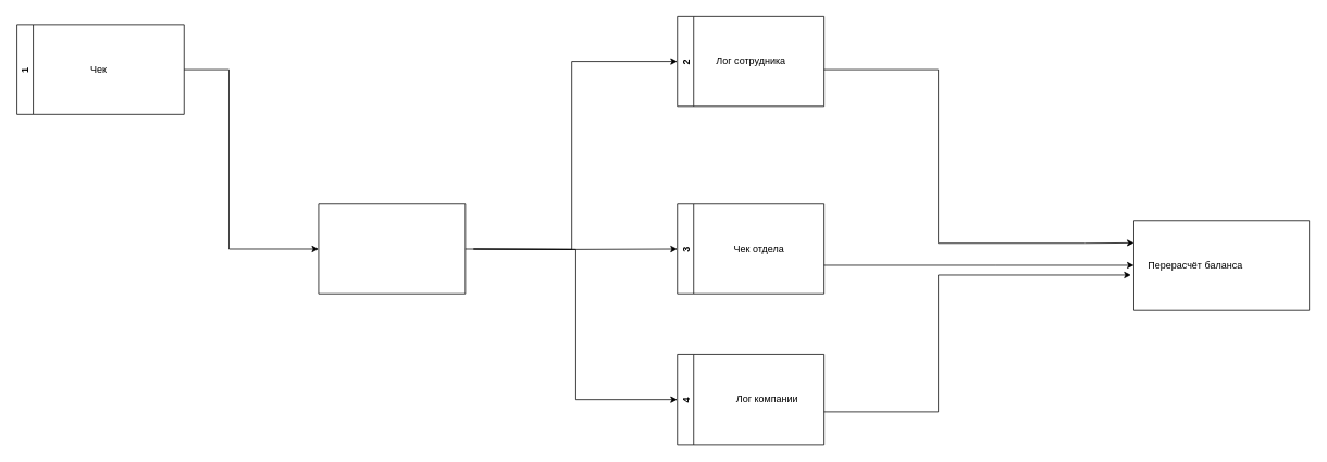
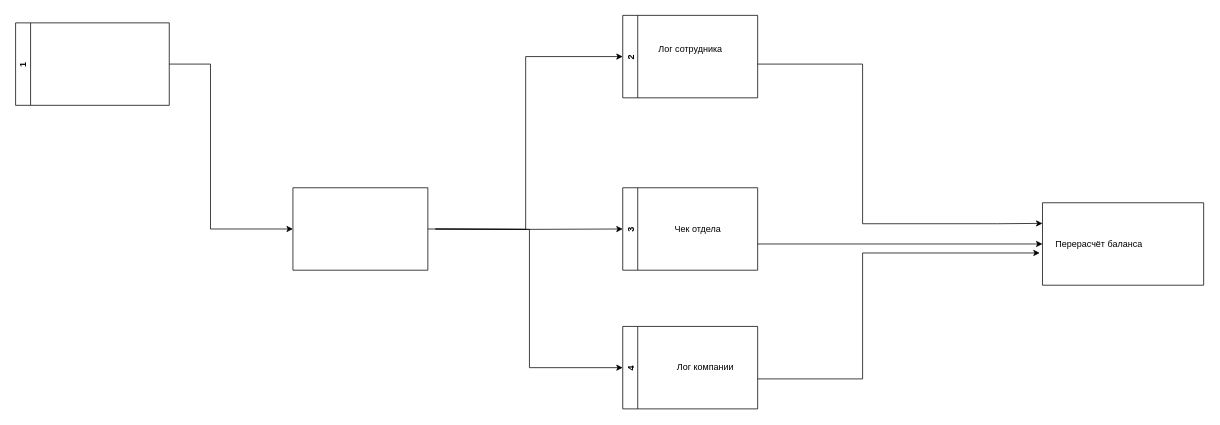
  <mxCell id="0" />
  <mxCell id="1" parent="0" />
  <mxCell id="2" style="edgeStyle=orthogonalEdgeStyle;rounded=0;orthogonalLoop=1;jettySize=auto;html=1;entryX=0;entryY=0.5;entryDx=0;entryDy=0;" edge="1" parent="1" source="3" target="5"><mxGeometry relative="1" as="geometry"><mxPoint x="260" y="360" as="targetPoint" /><Array as="points"><mxPoint x="280" y="85" /><mxPoint x="280" y="305" /></Array></mxGeometry></mxCell>
  <mxCell id="3" value="1" style="swimlane;horizontal=0;startSize=20;" vertex="1" parent="1"><mxGeometry x="20" y="30" width="205" height="110" as="geometry" /></mxCell>
- <mxCell id="4" value="Чек" style="text;html=1;align=center;verticalAlign=middle;resizable=0;points=[];autosize=1;strokeColor=none;fillColor=none;" vertex="1" parent="3"><mxGeometry x="80" y="45" width="40" height="20" as="geometry" /></mxCell>
  <mxCell id="5" value="" style="swimlane;horizontal=0;startSize=0;" vertex="1" parent="1"><mxGeometry x="390" y="250" width="180" height="110" as="geometry"><mxRectangle x="340" y="180" width="30" height="30" as="alternateBounds" /></mxGeometry></mxCell>
  <mxCell id="6" style="edgeStyle=orthogonalEdgeStyle;rounded=0;orthogonalLoop=1;jettySize=auto;html=1;entryX=0;entryY=0.25;entryDx=0;entryDy=0;" edge="1" parent="1" source="7" target="15"><mxGeometry relative="1" as="geometry"><mxPoint x="1300" y="300" as="targetPoint" /><Array as="points"><mxPoint x="1150" y="85" /><mxPoint x="1150" y="298" /><mxPoint x="1330" y="298" /></Array></mxGeometry></mxCell>
  <mxCell id="7" value="2" style="swimlane;horizontal=0;startSize=20;" vertex="1" parent="1"><mxGeometry x="830" y="20" width="180" height="110" as="geometry" /></mxCell>
- <mxCell id="8" value="Лог сотрудника" style="text;html=1;align=center;verticalAlign=middle;resizable=0;points=[];autosize=1;strokeColor=none;fillColor=none;" vertex="1" parent="7"><mxGeometry x="40" y="45" width="100" height="20" as="geometry" /></mxCell>
+ <mxCell id="8" value="Лог сотрудника" style="text;html=1;align=center;verticalAlign=middle;resizable=0;points=[];autosize=1;strokeColor=none;fillColor=none;" vertex="1" parent="7"><mxGeometry x="40" y="35" width="100" height="20" as="geometry" /></mxCell>
  <mxCell id="9" style="edgeStyle=orthogonalEdgeStyle;rounded=0;orthogonalLoop=1;jettySize=auto;html=1;" edge="1" parent="1" source="10" target="15"><mxGeometry relative="1" as="geometry"><Array as="points"><mxPoint x="1220" y="325" /><mxPoint x="1220" y="325" /></Array></mxGeometry></mxCell>
  <mxCell id="10" value="3" style="swimlane;horizontal=0;startSize=20;" vertex="1" parent="1"><mxGeometry x="830" y="250" width="180" height="110" as="geometry" /></mxCell>
  <mxCell id="11" value="Чек отдела" style="text;html=1;align=center;verticalAlign=middle;resizable=0;points=[];autosize=1;strokeColor=none;fillColor=none;" vertex="1" parent="10"><mxGeometry x="60" y="45" width="80" height="20" as="geometry" /></mxCell>
  <mxCell id="12" style="edgeStyle=orthogonalEdgeStyle;rounded=0;orthogonalLoop=1;jettySize=auto;html=1;entryX=-0.017;entryY=0.609;entryDx=0;entryDy=0;entryPerimeter=0;" edge="1" parent="1" source="13" target="15"><mxGeometry relative="1" as="geometry"><mxPoint x="1250" y="330" as="targetPoint" /><Array as="points"><mxPoint x="1150" y="505" /><mxPoint x="1150" y="337" /></Array></mxGeometry></mxCell>
  <mxCell id="13" value="4" style="swimlane;horizontal=0;startSize=20;" vertex="1" parent="1"><mxGeometry x="830" y="435" width="180" height="110" as="geometry" /></mxCell>
  <mxCell id="14" value="Лог компании" style="text;html=1;align=center;verticalAlign=middle;resizable=0;points=[];autosize=1;strokeColor=none;fillColor=none;" vertex="1" parent="13"><mxGeometry x="65" y="45" width="90" height="20" as="geometry" /></mxCell>
  <mxCell id="15" value="" style="swimlane;horizontal=0;startSize=0;" vertex="1" parent="1"><mxGeometry x="1390" y="270" width="215" height="110" as="geometry"><mxRectangle x="340" y="180" width="30" height="30" as="alternateBounds" /></mxGeometry></mxCell>
  <mxCell id="16" value="Перерасчёт баланса" style="text;html=1;align=center;verticalAlign=middle;resizable=0;points=[];autosize=1;strokeColor=none;fillColor=none;" vertex="1" parent="15"><mxGeometry x="10" y="45" width="130" height="20" as="geometry" /></mxCell>
  <mxCell id="17" style="edgeStyle=orthogonalEdgeStyle;rounded=0;orthogonalLoop=1;jettySize=auto;html=1;entryX=0;entryY=0.5;entryDx=0;entryDy=0;" edge="1" parent="1" target="7"><mxGeometry relative="1" as="geometry"><mxPoint x="570" y="305" as="sourcePoint" /></mxGeometry></mxCell>
  <mxCell id="18" style="edgeStyle=orthogonalEdgeStyle;rounded=0;orthogonalLoop=1;jettySize=auto;html=1;entryX=0;entryY=0.5;entryDx=0;entryDy=0;" edge="1" parent="1" target="10"><mxGeometry relative="1" as="geometry"><mxPoint x="580" y="305" as="sourcePoint" /></mxGeometry></mxCell>
  <mxCell id="19" style="edgeStyle=orthogonalEdgeStyle;rounded=0;orthogonalLoop=1;jettySize=auto;html=1;entryX=0;entryY=0.5;entryDx=0;entryDy=0;" edge="1" parent="1" target="13"><mxGeometry relative="1" as="geometry"><mxPoint x="580" y="305" as="sourcePoint" /></mxGeometry></mxCell>
